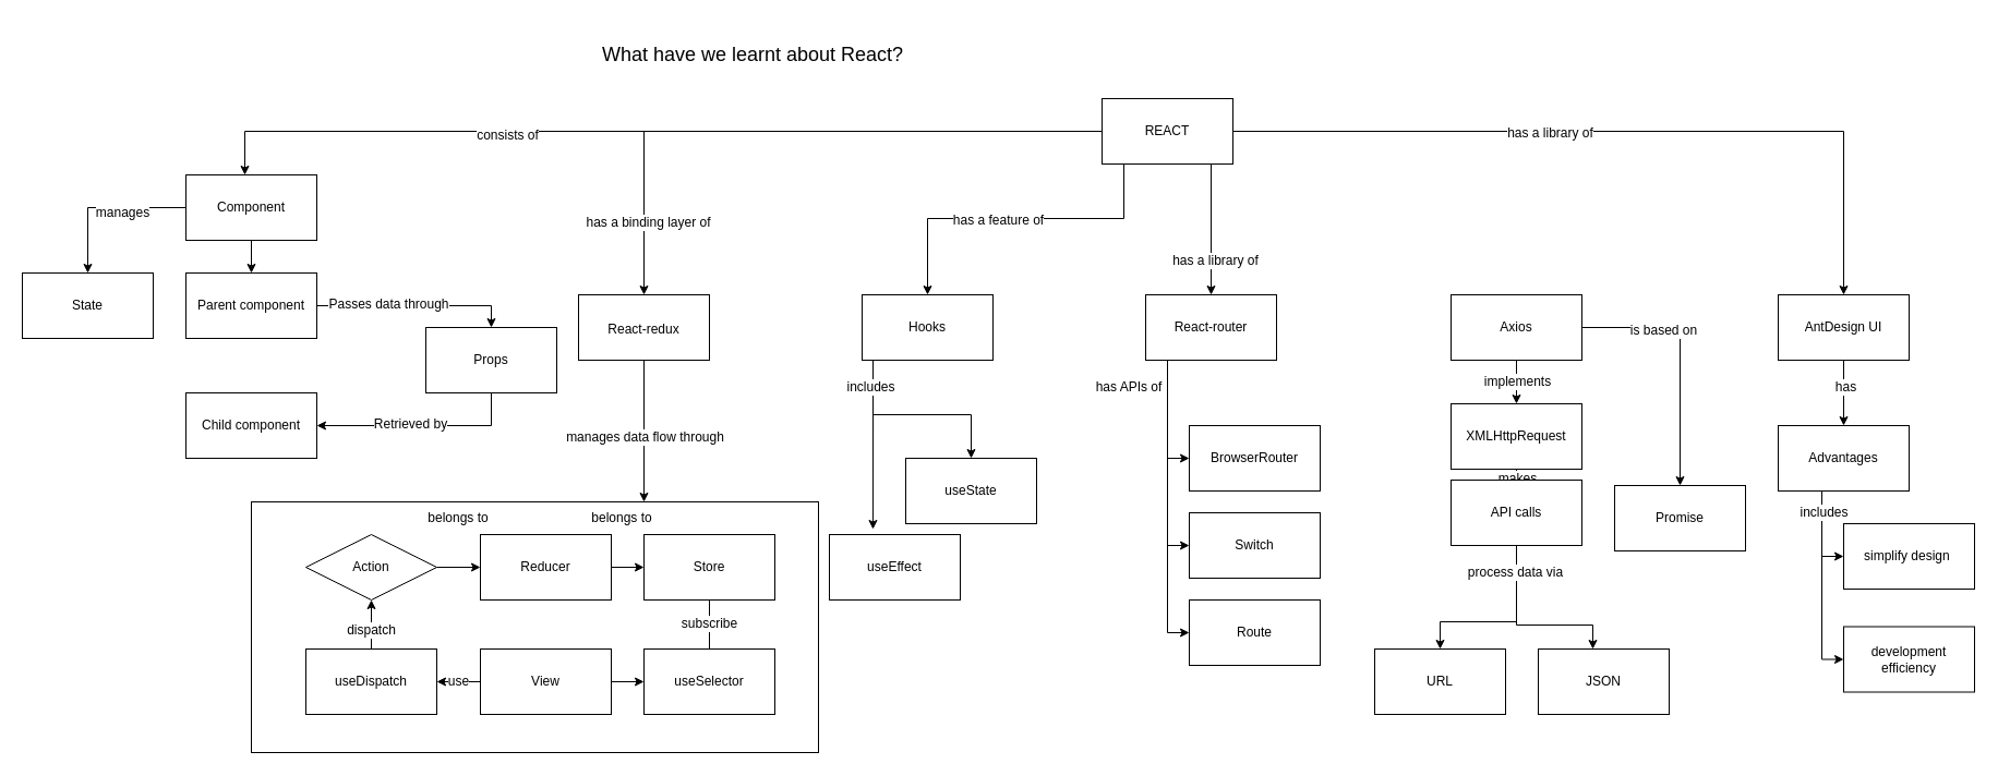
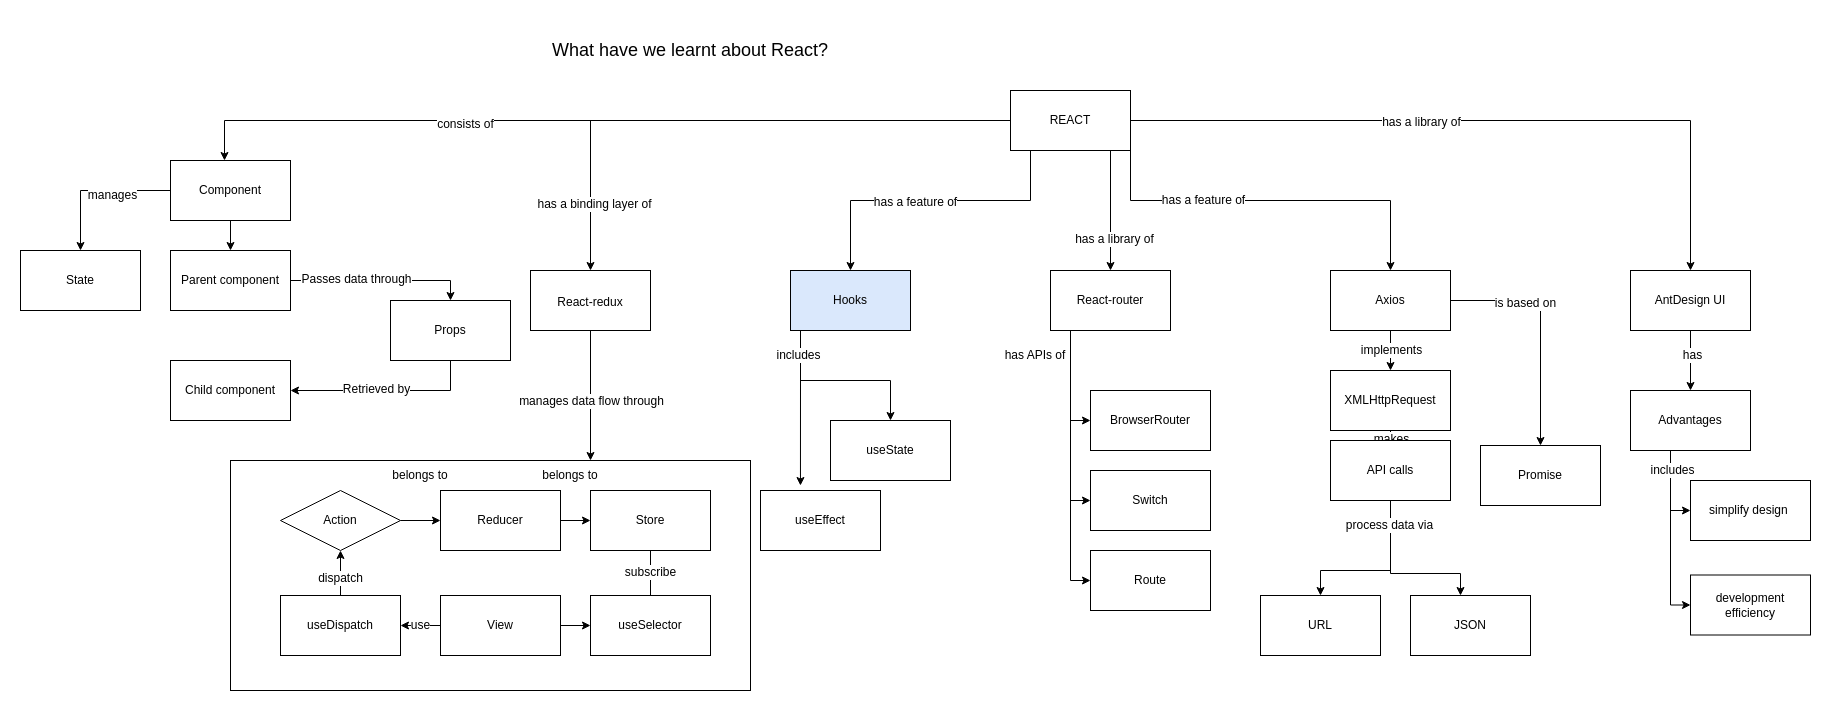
  <mxCell id="0" />
  <mxCell id="1" parent="0" />
  <mxCell id="2" value="" style="rounded=0;whiteSpace=wrap;html=1;fontSize=12;" vertex="1" parent="1"><mxGeometry x="230" y="460" width="520" height="230" as="geometry" /></mxCell>
  <mxCell id="3" style="edgeStyle=orthogonalEdgeStyle;rounded=0;orthogonalLoop=1;jettySize=auto;html=1;entryX=0.5;entryY=0;entryDx=0;entryDy=0;fontSize=12;" edge="1" parent="1" source="15" target="19"><mxGeometry relative="1" as="geometry"><Array as="points"><mxPoint x="590" y="120" /></Array></mxGeometry></mxCell>
  <mxCell id="4" value="has a binding layer of" style="edgeLabel;html=1;align=center;verticalAlign=middle;resizable=0;points=[];fontSize=12;" vertex="1" connectable="0" parent="3"><mxGeometry x="0.765" y="3" relative="1" as="geometry"><mxPoint as="offset" /></mxGeometry></mxCell>
  <mxCell id="5" style="edgeStyle=orthogonalEdgeStyle;rounded=0;orthogonalLoop=1;jettySize=auto;html=1;entryX=0.5;entryY=0;entryDx=0;entryDy=0;fontSize=12;" edge="1" parent="1" source="15" target="23"><mxGeometry relative="1" as="geometry"><Array as="points"><mxPoint x="1030" y="200" /><mxPoint x="850" y="200" /></Array></mxGeometry></mxCell>
  <mxCell id="6" value="has a feature of" style="edgeLabel;html=1;align=center;verticalAlign=middle;resizable=0;points=[];fontSize=12;" vertex="1" connectable="0" parent="5"><mxGeometry x="0.107" y="1" relative="1" as="geometry"><mxPoint as="offset" /></mxGeometry></mxCell>
  <mxCell id="7" style="edgeStyle=orthogonalEdgeStyle;rounded=0;orthogonalLoop=1;jettySize=auto;html=1;exitX=0.5;exitY=1;exitDx=0;exitDy=0;entryX=0.5;entryY=0;entryDx=0;entryDy=0;fontSize=12;" edge="1" parent="1" source="15" target="27"><mxGeometry relative="1" as="geometry"><Array as="points"><mxPoint x="1070" y="150" /></Array></mxGeometry></mxCell>
  <mxCell id="8" value="has a library of" style="edgeLabel;html=1;align=center;verticalAlign=middle;resizable=0;points=[];fontSize=12;" vertex="1" connectable="0" parent="7"><mxGeometry x="0.6" y="3" relative="1" as="geometry"><mxPoint as="offset" /></mxGeometry></mxCell>
+ <mxCell id="9" style="edgeStyle=orthogonalEdgeStyle;rounded=0;orthogonalLoop=1;jettySize=auto;html=1;exitX=1;exitY=0.5;exitDx=0;exitDy=0;entryX=0.5;entryY=0;entryDx=0;entryDy=0;fontSize=12;" edge="1" parent="1" source="15" target="32"><mxGeometry relative="1" as="geometry"><Array as="points"><mxPoint x="1130" y="200" /><mxPoint x="1390" y="200" /></Array></mxGeometry></mxCell>
+ <mxCell id="10" value="has a feature of" style="edgeLabel;html=1;align=center;verticalAlign=middle;resizable=0;points=[];fontSize=12;" vertex="1" connectable="0" parent="9"><mxGeometry x="-0.259" y="1" relative="1" as="geometry"><mxPoint as="offset" /></mxGeometry></mxCell>
  <mxCell id="11" style="edgeStyle=orthogonalEdgeStyle;rounded=0;orthogonalLoop=1;jettySize=auto;html=1;entryX=0.5;entryY=0;entryDx=0;entryDy=0;fontSize=12;" edge="1" parent="1" source="15" target="35"><mxGeometry relative="1" as="geometry" /></mxCell>
  <mxCell id="12" value="has a library of" style="edgeLabel;html=1;align=center;verticalAlign=middle;resizable=0;points=[];fontSize=12;" vertex="1" connectable="0" parent="11"><mxGeometry x="-0.182" y="-1" relative="1" as="geometry"><mxPoint as="offset" /></mxGeometry></mxCell>
  <mxCell id="13" style="edgeStyle=orthogonalEdgeStyle;rounded=0;orthogonalLoop=1;jettySize=auto;html=1;exitX=0;exitY=0.25;exitDx=0;exitDy=0;entryX=0.45;entryY=0;entryDx=0;entryDy=0;entryPerimeter=0;fontSize=12;" edge="1" parent="1" source="15" target="64"><mxGeometry relative="1" as="geometry"><Array as="points"><mxPoint x="1010" y="120" /><mxPoint x="224" y="120" /></Array></mxGeometry></mxCell>
  <mxCell id="14" value="consists of" style="edgeLabel;html=1;align=center;verticalAlign=middle;resizable=0;points=[];fontSize=12;" vertex="1" connectable="0" parent="13"><mxGeometry x="0.334" y="3" relative="1" as="geometry"><mxPoint as="offset" /></mxGeometry></mxCell>
  <mxCell id="15" value="REACT" style="rounded=0;whiteSpace=wrap;html=1;" vertex="1" parent="1"><mxGeometry x="1010" y="90" width="120" height="60" as="geometry" /></mxCell>
  <mxCell id="16" value="&lt;font style=&quot;font-size: 18px&quot;&gt;What have we learnt about React?&lt;/font&gt;" style="text;html=1;strokeColor=none;fillColor=none;align=center;verticalAlign=middle;whiteSpace=wrap;rounded=0;" vertex="1" parent="1"><mxGeometry x="530" y="20" width="320" height="60" as="geometry" /></mxCell>
  <mxCell id="17" style="edgeStyle=orthogonalEdgeStyle;rounded=0;orthogonalLoop=1;jettySize=auto;html=1;exitX=0.5;exitY=1;exitDx=0;exitDy=0;fontSize=12;" edge="1" parent="1" source="19"><mxGeometry relative="1" as="geometry"><mxPoint x="590" y="460" as="targetPoint" /><Array as="points"><mxPoint x="590" y="460" /></Array></mxGeometry></mxCell>
  <mxCell id="18" value="manages data flow through" style="edgeLabel;html=1;align=center;verticalAlign=middle;resizable=0;points=[];fontSize=12;" vertex="1" connectable="0" parent="17"><mxGeometry x="0.077" relative="1" as="geometry"><mxPoint as="offset" /></mxGeometry></mxCell>
  <mxCell id="19" value="&lt;font style=&quot;font-size: 12px&quot;&gt;React-redux&lt;/font&gt;" style="rounded=0;whiteSpace=wrap;html=1;fontSize=18;" vertex="1" parent="1"><mxGeometry x="530" y="270" width="120" height="60" as="geometry" /></mxCell>
  <mxCell id="20" style="edgeStyle=orthogonalEdgeStyle;rounded=0;orthogonalLoop=1;jettySize=auto;html=1;entryX=0.5;entryY=0;entryDx=0;entryDy=0;fontSize=12;" edge="1" parent="1" source="23" target="49"><mxGeometry relative="1" as="geometry"><Array as="points"><mxPoint x="800" y="380" /><mxPoint x="890" y="380" /></Array></mxGeometry></mxCell>
  <mxCell id="21" style="edgeStyle=orthogonalEdgeStyle;rounded=0;orthogonalLoop=1;jettySize=auto;html=1;entryX=0.333;entryY=-0.083;entryDx=0;entryDy=0;entryPerimeter=0;fontSize=12;" edge="1" parent="1" source="23" target="50"><mxGeometry relative="1" as="geometry"><Array as="points"><mxPoint x="800" y="370" /><mxPoint x="800" y="370" /></Array></mxGeometry></mxCell>
  <mxCell id="22" value="includes" style="edgeLabel;html=1;align=center;verticalAlign=middle;resizable=0;points=[];fontSize=12;" vertex="1" connectable="0" parent="21"><mxGeometry x="-0.69" y="-3" relative="1" as="geometry"><mxPoint as="offset" /></mxGeometry></mxCell>
- <mxCell id="23" value="Hooks" style="rounded=0;whiteSpace=wrap;html=1;fontSize=12;" vertex="1" parent="1"><mxGeometry x="790" y="270" width="120" height="60" as="geometry" /></mxCell>
+ <mxCell id="23" value="Hooks" style="rounded=0;whiteSpace=wrap;html=1;fontSize=12;fillColor=#dae8fc;" vertex="1" parent="1"><mxGeometry x="790" y="270" width="120" height="60" as="geometry" /></mxCell>
  <mxCell id="24" style="edgeStyle=orthogonalEdgeStyle;rounded=0;orthogonalLoop=1;jettySize=auto;html=1;entryX=0;entryY=0.5;entryDx=0;entryDy=0;fontSize=12;" edge="1" parent="1" source="27" target="52"><mxGeometry relative="1" as="geometry"><Array as="points"><mxPoint x="1070" y="500" /></Array></mxGeometry></mxCell>
  <mxCell id="25" style="edgeStyle=orthogonalEdgeStyle;rounded=0;orthogonalLoop=1;jettySize=auto;html=1;entryX=0;entryY=0.5;entryDx=0;entryDy=0;fontSize=12;" edge="1" parent="1" source="27" target="53"><mxGeometry relative="1" as="geometry"><Array as="points"><mxPoint x="1070" y="580" /></Array></mxGeometry></mxCell>
  <mxCell id="26" style="edgeStyle=orthogonalEdgeStyle;rounded=0;orthogonalLoop=1;jettySize=auto;html=1;entryX=0;entryY=0.5;entryDx=0;entryDy=0;fontSize=12;" edge="1" parent="1" source="27" target="51"><mxGeometry relative="1" as="geometry"><Array as="points"><mxPoint x="1070" y="420" /></Array></mxGeometry></mxCell>
  <mxCell id="27" value="React-router" style="rounded=0;whiteSpace=wrap;html=1;fontSize=12;" vertex="1" parent="1"><mxGeometry x="1050" y="270" width="120" height="60" as="geometry" /></mxCell>
  <mxCell id="28" style="edgeStyle=orthogonalEdgeStyle;rounded=0;orthogonalLoop=1;jettySize=auto;html=1;entryX=0.5;entryY=0;entryDx=0;entryDy=0;fontSize=12;" edge="1" parent="1" source="32" target="56"><mxGeometry relative="1" as="geometry" /></mxCell>
  <mxCell id="29" value="implements" style="edgeLabel;html=1;align=center;verticalAlign=middle;resizable=0;points=[];fontSize=12;" vertex="1" connectable="0" parent="28"><mxGeometry x="-0.05" relative="1" as="geometry"><mxPoint as="offset" /></mxGeometry></mxCell>
  <mxCell id="30" style="edgeStyle=orthogonalEdgeStyle;rounded=0;orthogonalLoop=1;jettySize=auto;html=1;fontSize=12;entryX=0.5;entryY=0;entryDx=0;entryDy=0;" edge="1" parent="1" source="32" target="80"><mxGeometry relative="1" as="geometry"><mxPoint x="1520" y="360" as="targetPoint" /></mxGeometry></mxCell>
  <mxCell id="31" value="is based on" style="edgeLabel;html=1;align=center;verticalAlign=middle;resizable=0;points=[];fontSize=12;" vertex="1" connectable="0" parent="30"><mxGeometry x="-0.371" y="-2" relative="1" as="geometry"><mxPoint as="offset" /></mxGeometry></mxCell>
  <mxCell id="32" value="Axios" style="rounded=0;whiteSpace=wrap;html=1;fontSize=12;" vertex="1" parent="1"><mxGeometry x="1330" y="270" width="120" height="60" as="geometry" /></mxCell>
  <mxCell id="33" style="edgeStyle=orthogonalEdgeStyle;rounded=0;orthogonalLoop=1;jettySize=auto;html=1;entryX=0.5;entryY=0;entryDx=0;entryDy=0;fontSize=12;" edge="1" parent="1" source="35" target="68"><mxGeometry relative="1" as="geometry" /></mxCell>
  <mxCell id="34" value="has" style="edgeLabel;html=1;align=center;verticalAlign=middle;resizable=0;points=[];fontSize=12;" vertex="1" connectable="0" parent="33"><mxGeometry x="-0.2" y="1" relative="1" as="geometry"><mxPoint as="offset" /></mxGeometry></mxCell>
  <mxCell id="35" value="AntDesign UI" style="rounded=0;whiteSpace=wrap;html=1;fontSize=12;" vertex="1" parent="1"><mxGeometry x="1630" y="270" width="120" height="60" as="geometry" /></mxCell>
  <mxCell id="36" value="subscribe" style="edgeStyle=orthogonalEdgeStyle;rounded=0;orthogonalLoop=1;jettySize=auto;html=1;fontSize=12;exitX=0.5;exitY=0;exitDx=0;exitDy=0;endArrow=none;" edge="1" parent="1" source="45" target="37"><mxGeometry relative="1" as="geometry"><mxPoint x="650" y="590" as="sourcePoint" /></mxGeometry></mxCell>
  <mxCell id="37" value="Store" style="rounded=0;whiteSpace=wrap;html=1;fontSize=12;" vertex="1" parent="1"><mxGeometry x="590" y="490" width="120" height="60" as="geometry" /></mxCell>
  <mxCell id="38" style="edgeStyle=orthogonalEdgeStyle;rounded=0;orthogonalLoop=1;jettySize=auto;html=1;exitX=1;exitY=0.5;exitDx=0;exitDy=0;entryX=0;entryY=0.5;entryDx=0;entryDy=0;fontSize=12;" edge="1" parent="1" source="39" target="37"><mxGeometry relative="1" as="geometry" /></mxCell>
  <mxCell id="39" value="Reducer" style="rounded=0;whiteSpace=wrap;html=1;fontSize=12;" vertex="1" parent="1"><mxGeometry x="440" y="490" width="120" height="60" as="geometry" /></mxCell>
  <mxCell id="40" style="edgeStyle=orthogonalEdgeStyle;rounded=0;orthogonalLoop=1;jettySize=auto;html=1;exitX=1;exitY=0.5;exitDx=0;exitDy=0;entryX=0;entryY=0.5;entryDx=0;entryDy=0;fontSize=12;" edge="1" parent="1" source="41" target="39"><mxGeometry relative="1" as="geometry" /></mxCell>
  <mxCell id="41" value="Action" style="rhombus;whiteSpace=wrap;html=1;fontSize=12;" vertex="1" parent="1"><mxGeometry x="280" y="490" width="120" height="60" as="geometry" /></mxCell>
  <mxCell id="42" value="use" style="edgeStyle=orthogonalEdgeStyle;rounded=0;orthogonalLoop=1;jettySize=auto;html=1;exitX=0;exitY=0.5;exitDx=0;exitDy=0;entryX=1;entryY=0.5;entryDx=0;entryDy=0;fontSize=12;" edge="1" parent="1" source="43" target="48"><mxGeometry relative="1" as="geometry" /></mxCell>
  <mxCell id="43" value="View" style="rounded=0;whiteSpace=wrap;html=1;fontSize=12;" vertex="1" parent="1"><mxGeometry x="440" y="595" width="120" height="60" as="geometry" /></mxCell>
  <mxCell id="44" style="edgeStyle=orthogonalEdgeStyle;rounded=0;orthogonalLoop=1;jettySize=auto;html=1;exitX=1;exitY=0.5;exitDx=0;exitDy=0;entryX=0;entryY=0.5;entryDx=0;entryDy=0;fontSize=12;" edge="1" parent="1" source="43" target="45"><mxGeometry relative="1" as="geometry" /></mxCell>
  <mxCell id="45" value="useSelector" style="rounded=0;whiteSpace=wrap;html=1;fontSize=12;" vertex="1" parent="1"><mxGeometry x="590" y="595" width="120" height="60" as="geometry" /></mxCell>
  <mxCell id="46" style="edgeStyle=orthogonalEdgeStyle;rounded=0;orthogonalLoop=1;jettySize=auto;html=1;exitX=0.5;exitY=0;exitDx=0;exitDy=0;entryX=0.5;entryY=1;entryDx=0;entryDy=0;fontSize=12;" edge="1" parent="1" source="48" target="41"><mxGeometry relative="1" as="geometry" /></mxCell>
  <mxCell id="47" value="dispatch" style="edgeLabel;html=1;align=center;verticalAlign=middle;resizable=0;points=[];fontSize=12;" vertex="1" connectable="0" parent="46"><mxGeometry x="-0.2" y="1" relative="1" as="geometry"><mxPoint as="offset" /></mxGeometry></mxCell>
  <mxCell id="48" value="useDispatch" style="rounded=0;whiteSpace=wrap;html=1;fontSize=12;" vertex="1" parent="1"><mxGeometry x="280" y="595" width="120" height="60" as="geometry" /></mxCell>
  <mxCell id="49" value="useState" style="rounded=0;whiteSpace=wrap;html=1;fontSize=12;" vertex="1" parent="1"><mxGeometry x="830" y="420" width="120" height="60" as="geometry" /></mxCell>
  <mxCell id="50" value="useEffect" style="rounded=0;whiteSpace=wrap;html=1;fontSize=12;" vertex="1" parent="1"><mxGeometry x="760" y="490" width="120" height="60" as="geometry" /></mxCell>
  <mxCell id="51" value="BrowserRouter" style="rounded=0;whiteSpace=wrap;html=1;fontSize=12;" vertex="1" parent="1"><mxGeometry x="1090" y="390" width="120" height="60" as="geometry" /></mxCell>
  <mxCell id="52" value="Switch" style="rounded=0;whiteSpace=wrap;html=1;fontSize=12;" vertex="1" parent="1"><mxGeometry x="1090" y="470" width="120" height="60" as="geometry" /></mxCell>
  <mxCell id="53" value="Route" style="rounded=0;whiteSpace=wrap;html=1;fontSize=12;" vertex="1" parent="1"><mxGeometry x="1090" y="550" width="120" height="60" as="geometry" /></mxCell>
  <mxCell id="54" style="edgeStyle=orthogonalEdgeStyle;rounded=0;orthogonalLoop=1;jettySize=auto;html=1;entryX=0.5;entryY=0;entryDx=0;entryDy=0;fontSize=12;" edge="1" parent="1" source="56" target="60"><mxGeometry relative="1" as="geometry" /></mxCell>
  <mxCell id="55" value="makes" style="edgeLabel;html=1;align=center;verticalAlign=middle;resizable=0;points=[];fontSize=12;" vertex="1" connectable="0" parent="54"><mxGeometry x="-0.1" relative="1" as="geometry"><mxPoint as="offset" /></mxGeometry></mxCell>
  <mxCell id="56" value="XMLHttpRequest" style="rounded=0;whiteSpace=wrap;html=1;fontSize=12;" vertex="1" parent="1"><mxGeometry x="1330" y="370" width="120" height="60" as="geometry" /></mxCell>
  <mxCell id="57" style="edgeStyle=orthogonalEdgeStyle;rounded=0;orthogonalLoop=1;jettySize=auto;html=1;fontSize=12;" edge="1" parent="1" source="60" target="81"><mxGeometry relative="1" as="geometry"><Array as="points"><mxPoint x="1390" y="573" /><mxPoint x="1460" y="573" /></Array></mxGeometry></mxCell>
  <mxCell id="58" style="edgeStyle=orthogonalEdgeStyle;rounded=0;orthogonalLoop=1;jettySize=auto;html=1;entryX=0.5;entryY=0;entryDx=0;entryDy=0;fontSize=12;" edge="1" parent="1" source="60" target="82"><mxGeometry relative="1" as="geometry"><Array as="points"><mxPoint x="1390" y="570" /><mxPoint x="1320" y="570" /></Array></mxGeometry></mxCell>
  <mxCell id="59" value="process data via" style="edgeLabel;html=1;align=center;verticalAlign=middle;resizable=0;points=[];fontSize=12;" vertex="1" connectable="0" parent="58"><mxGeometry x="-0.704" y="-2" relative="1" as="geometry"><mxPoint as="offset" /></mxGeometry></mxCell>
  <mxCell id="60" value="API calls" style="rounded=0;whiteSpace=wrap;html=1;fontSize=12;" vertex="1" parent="1"><mxGeometry x="1330" y="440" width="120" height="60" as="geometry" /></mxCell>
  <mxCell id="61" style="edgeStyle=orthogonalEdgeStyle;rounded=0;orthogonalLoop=1;jettySize=auto;html=1;entryX=0.5;entryY=0;entryDx=0;entryDy=0;fontSize=12;" edge="1" parent="1" source="64" target="69"><mxGeometry relative="1" as="geometry" /></mxCell>
  <mxCell id="62" value="manages" style="edgeLabel;html=1;align=center;verticalAlign=middle;resizable=0;points=[];fontSize=12;" vertex="1" connectable="0" parent="61"><mxGeometry x="-0.213" y="4" relative="1" as="geometry"><mxPoint as="offset" /></mxGeometry></mxCell>
  <mxCell id="63" style="edgeStyle=orthogonalEdgeStyle;rounded=0;orthogonalLoop=1;jettySize=auto;html=1;fontSize=12;entryX=0.5;entryY=0;entryDx=0;entryDy=0;" edge="1" parent="1" source="64" target="75"><mxGeometry relative="1" as="geometry"><mxPoint x="230" y="240" as="targetPoint" /></mxGeometry></mxCell>
  <mxCell id="64" value="Component" style="rounded=0;whiteSpace=wrap;html=1;fontSize=12;" vertex="1" parent="1"><mxGeometry x="170" y="160" width="120" height="60" as="geometry" /></mxCell>
  <mxCell id="65" style="edgeStyle=orthogonalEdgeStyle;rounded=0;orthogonalLoop=1;jettySize=auto;html=1;entryX=0;entryY=0.5;entryDx=0;entryDy=0;fontSize=12;" edge="1" parent="1" source="68" target="83"><mxGeometry relative="1" as="geometry"><Array as="points"><mxPoint x="1670" y="510" /></Array></mxGeometry></mxCell>
  <mxCell id="66" style="edgeStyle=orthogonalEdgeStyle;rounded=0;orthogonalLoop=1;jettySize=auto;html=1;entryX=0;entryY=0.5;entryDx=0;entryDy=0;fontSize=12;" edge="1" parent="1" source="68" target="84"><mxGeometry relative="1" as="geometry"><Array as="points"><mxPoint x="1670" y="605" /></Array></mxGeometry></mxCell>
  <mxCell id="67" value="includes" style="edgeLabel;html=1;align=center;verticalAlign=middle;resizable=0;points=[];fontSize=12;" vertex="1" connectable="0" parent="66"><mxGeometry x="-0.782" y="1" relative="1" as="geometry"><mxPoint as="offset" /></mxGeometry></mxCell>
  <mxCell id="68" value="Advantages" style="rounded=0;whiteSpace=wrap;html=1;fontSize=12;" vertex="1" parent="1"><mxGeometry x="1630" y="390" width="120" height="60" as="geometry" /></mxCell>
  <mxCell id="69" value="State" style="rounded=0;whiteSpace=wrap;html=1;fontSize=12;" vertex="1" parent="1"><mxGeometry x="20" y="250" width="120" height="60" as="geometry" /></mxCell>
  <mxCell id="70" style="edgeStyle=orthogonalEdgeStyle;rounded=0;orthogonalLoop=1;jettySize=auto;html=1;exitX=0.5;exitY=1;exitDx=0;exitDy=0;fontSize=12;" edge="1" parent="1" source="72"><mxGeometry relative="1" as="geometry"><mxPoint x="290" y="390" as="targetPoint" /><Array as="points"><mxPoint x="380" y="390" /><mxPoint x="290" y="390" /></Array></mxGeometry></mxCell>
  <mxCell id="71" value="Retrieved by" style="edgeLabel;html=1;align=center;verticalAlign=middle;resizable=0;points=[];fontSize=12;" vertex="1" connectable="0" parent="70"><mxGeometry x="0.105" y="-2" relative="1" as="geometry"><mxPoint as="offset" /></mxGeometry></mxCell>
  <mxCell id="72" value="Props" style="rounded=0;whiteSpace=wrap;html=1;fontSize=12;" vertex="1" parent="1"><mxGeometry x="390" y="300" width="120" height="60" as="geometry" /></mxCell>
  <mxCell id="73" style="edgeStyle=orthogonalEdgeStyle;rounded=0;orthogonalLoop=1;jettySize=auto;html=1;exitX=1;exitY=0.5;exitDx=0;exitDy=0;entryX=0.5;entryY=0;entryDx=0;entryDy=0;fontSize=12;" edge="1" parent="1" source="75" target="72"><mxGeometry relative="1" as="geometry" /></mxCell>
  <mxCell id="74" value="Passes data through" style="edgeLabel;html=1;align=center;verticalAlign=middle;resizable=0;points=[];fontSize=12;" vertex="1" connectable="0" parent="73"><mxGeometry x="-0.273" y="2" relative="1" as="geometry"><mxPoint as="offset" /></mxGeometry></mxCell>
  <mxCell id="75" value="Parent component" style="rounded=0;whiteSpace=wrap;html=1;fontSize=12;" vertex="1" parent="1"><mxGeometry x="170" y="250" width="120" height="60" as="geometry" /></mxCell>
  <mxCell id="76" value="Child component" style="rounded=0;whiteSpace=wrap;html=1;fontSize=12;" vertex="1" parent="1"><mxGeometry x="170" y="360" width="120" height="60" as="geometry" /></mxCell>
  <mxCell id="77" value="belongs to" style="text;html=1;strokeColor=none;fillColor=none;align=center;verticalAlign=middle;whiteSpace=wrap;rounded=0;fontSize=12;" vertex="1" parent="1"><mxGeometry x="540" y="460" width="60" height="30" as="geometry" /></mxCell>
  <mxCell id="78" value="belongs to" style="text;html=1;strokeColor=none;fillColor=none;align=center;verticalAlign=middle;whiteSpace=wrap;rounded=0;fontSize=12;" vertex="1" parent="1"><mxGeometry x="390" y="460" width="60" height="30" as="geometry" /></mxCell>
  <mxCell id="79" value="has APIs of" style="text;html=1;strokeColor=none;fillColor=none;align=center;verticalAlign=middle;whiteSpace=wrap;rounded=0;fontSize=12;" vertex="1" parent="1"><mxGeometry x="1000" y="340" width="70" height="30" as="geometry" /></mxCell>
  <mxCell id="80" value="Promise" style="rounded=0;whiteSpace=wrap;html=1;fontSize=12;" vertex="1" parent="1"><mxGeometry x="1480" y="445" width="120" height="60" as="geometry" /></mxCell>
  <mxCell id="81" value="JSON" style="rounded=0;whiteSpace=wrap;html=1;fontSize=12;" vertex="1" parent="1"><mxGeometry x="1410" y="595" width="120" height="60" as="geometry" /></mxCell>
  <mxCell id="82" value="URL" style="rounded=0;whiteSpace=wrap;html=1;fontSize=12;" vertex="1" parent="1"><mxGeometry x="1260" y="595" width="120" height="60" as="geometry" /></mxCell>
  <mxCell id="83" value="simplify design&amp;nbsp;" style="rounded=0;whiteSpace=wrap;html=1;fontSize=12;" vertex="1" parent="1"><mxGeometry x="1690" y="480" width="120" height="60" as="geometry" /></mxCell>
  <mxCell id="84" value="development efficiency" style="rounded=0;whiteSpace=wrap;html=1;fontSize=12;" vertex="1" parent="1"><mxGeometry x="1690" y="574.5" width="120" height="60" as="geometry" /></mxCell>
